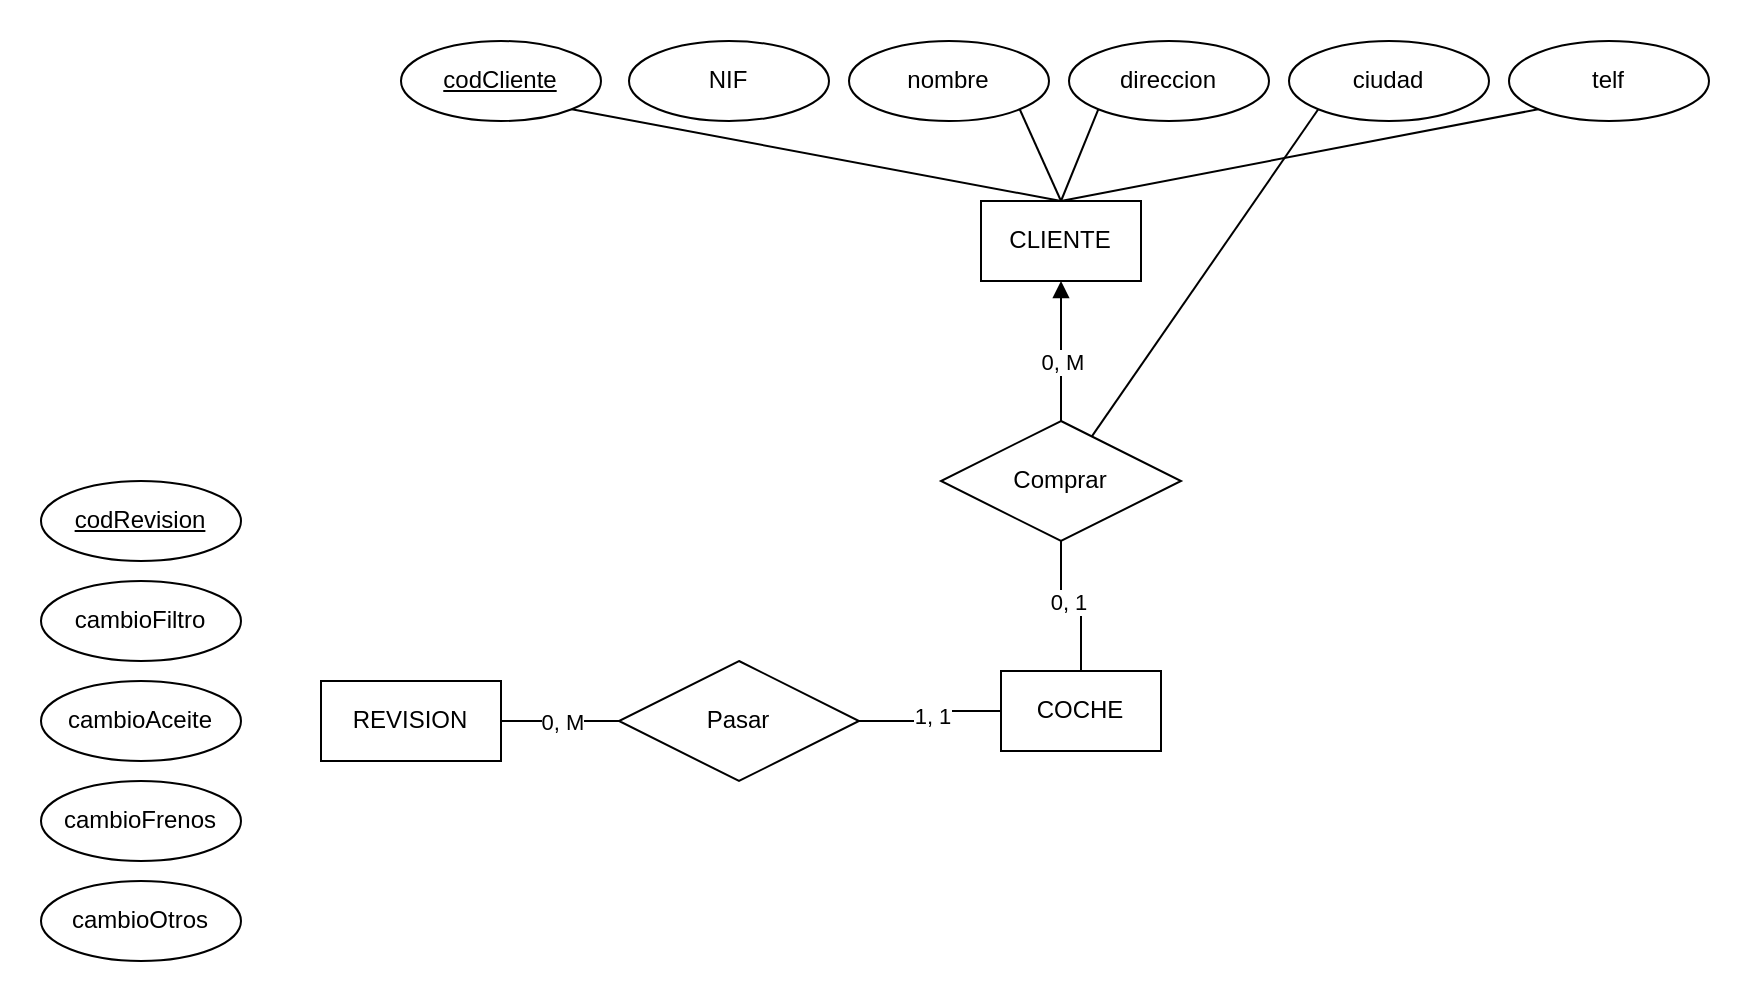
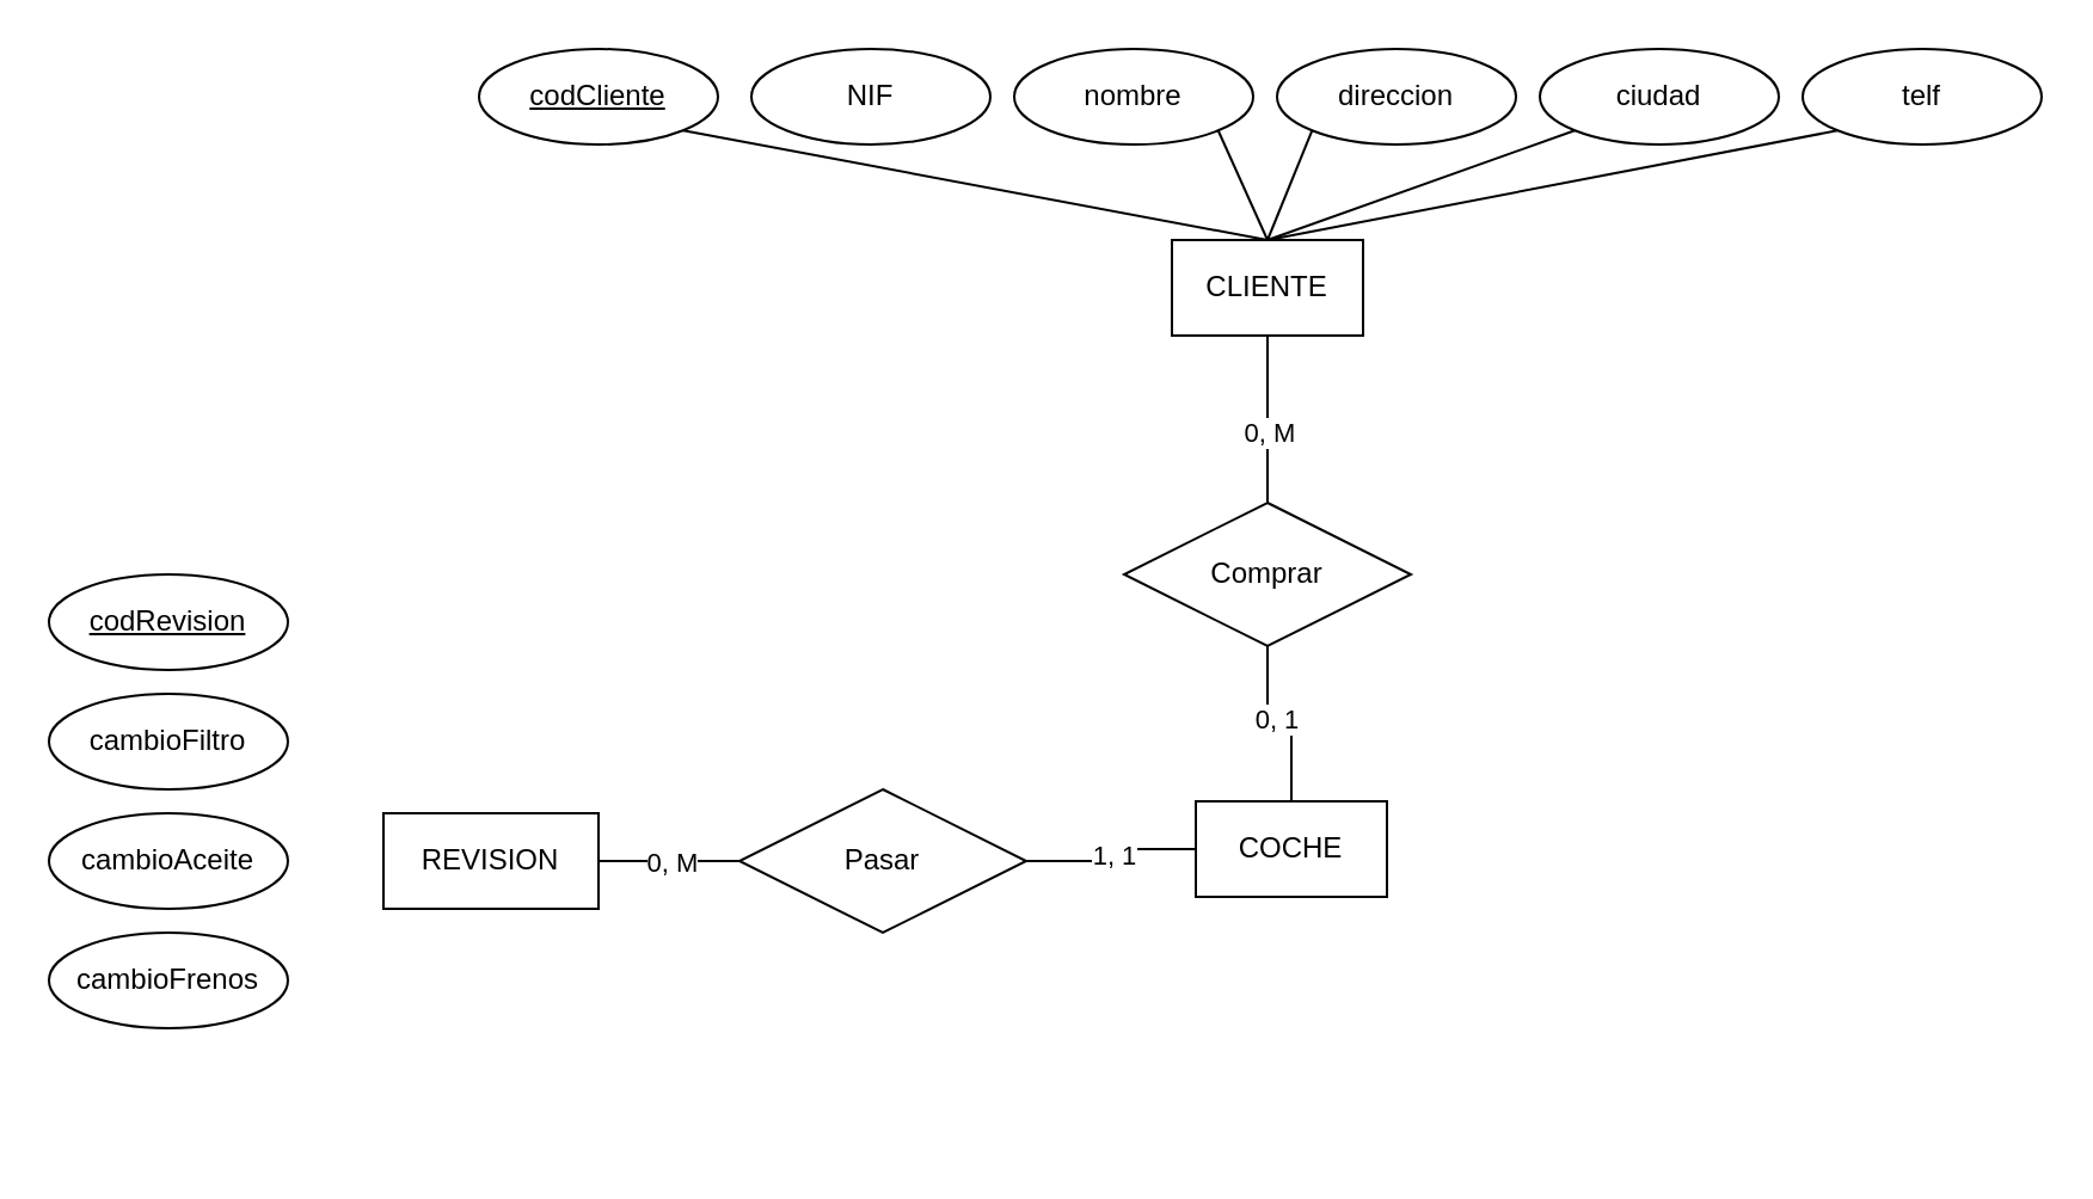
  <mxCell id="0" />
  <mxCell id="1" parent="0" />
  <mxCell id="2" value="COCHE" style="whiteSpace=wrap;html=1;align=center;" vertex="1" parent="1"><mxGeometry x="500" y="335" width="80" height="40" as="geometry" /></mxCell>
  <mxCell id="3" value="CLIENTE" style="whiteSpace=wrap;html=1;align=center;" vertex="1" parent="1"><mxGeometry x="490" y="100" width="80" height="40" as="geometry" /></mxCell>
  <mxCell id="4" value="NIF" style="ellipse;whiteSpace=wrap;html=1;align=center;" vertex="1" parent="1"><mxGeometry x="314" y="20" width="100" height="40" as="geometry" /></mxCell>
  <mxCell id="5" value="direccion" style="ellipse;whiteSpace=wrap;html=1;align=center;" vertex="1" parent="1"><mxGeometry x="534" y="20" width="100" height="40" as="geometry" /></mxCell>
  <mxCell id="6" value="nombre" style="ellipse;whiteSpace=wrap;html=1;align=center;" vertex="1" parent="1"><mxGeometry x="424" y="20" width="100" height="40" as="geometry" /></mxCell>
  <mxCell id="7" value="ciudad" style="ellipse;whiteSpace=wrap;html=1;align=center;" vertex="1" parent="1"><mxGeometry x="644" y="20" width="100" height="40" as="geometry" /></mxCell>
  <mxCell id="8" value="" style="endArrow=none;html=1;rounded=0;entryX=0.5;entryY=0;entryDx=0;entryDy=0;exitX=1;exitY=1;exitDx=0;exitDy=0;" edge="1" parent="1" source="6" target="3"><mxGeometry width="50" height="50" relative="1" as="geometry"><mxPoint x="350" y="260" as="sourcePoint" /><mxPoint x="400" y="210" as="targetPoint" /></mxGeometry></mxCell>
- <mxCell id="9" value="" style="endArrow=none;html=1;rounded=0;exitX=0;exitY=1;exitDx=0;exitDy=0;" edge="1" parent="1" source="7" target="15"><mxGeometry width="50" height="50" relative="1" as="geometry"><mxPoint x="355" y="64" as="sourcePoint" /><mxPoint x="540" y="110" as="targetPoint" /></mxGeometry></mxCell>
+ <mxCell id="9" value="" style="endArrow=none;html=1;rounded=0;exitX=0;exitY=1;exitDx=0;exitDy=0;entryX=0.5;entryY=0;entryDx=0;entryDy=0;" edge="1" parent="1" source="7" target="3"><mxGeometry width="50" height="50" relative="1" as="geometry"><mxPoint x="355" y="64" as="sourcePoint" /><mxPoint x="540" y="110" as="targetPoint" /></mxGeometry></mxCell>
  <mxCell id="10" value="" style="endArrow=none;html=1;rounded=0;exitX=0;exitY=1;exitDx=0;exitDy=0;entryX=0.5;entryY=0;entryDx=0;entryDy=0;" edge="1" parent="1" source="5" target="3"><mxGeometry width="50" height="50" relative="1" as="geometry"><mxPoint x="725" y="64" as="sourcePoint" /><mxPoint x="540" y="110" as="targetPoint" /></mxGeometry></mxCell>
  <mxCell id="11" value="telf" style="ellipse;whiteSpace=wrap;html=1;align=center;" vertex="1" parent="1"><mxGeometry x="754" y="20" width="100" height="40" as="geometry" /></mxCell>
  <mxCell id="12" value="" style="endArrow=none;html=1;rounded=0;entryX=0.5;entryY=0;entryDx=0;entryDy=0;exitX=0;exitY=1;exitDx=0;exitDy=0;" edge="1" parent="1" source="11" target="3"><mxGeometry width="50" height="50" relative="1" as="geometry"><mxPoint x="560" y="260" as="sourcePoint" /><mxPoint x="610" y="210" as="targetPoint" /></mxGeometry></mxCell>
  <mxCell id="13" value="&lt;u&gt;codCliente&lt;/u&gt;" style="ellipse;whiteSpace=wrap;html=1;align=center;" vertex="1" parent="1"><mxGeometry x="200" y="20" width="100" height="40" as="geometry" /></mxCell>
  <mxCell id="14" value="" style="endArrow=none;html=1;rounded=0;entryX=0.5;entryY=0;entryDx=0;entryDy=0;exitX=1;exitY=1;exitDx=0;exitDy=0;" edge="1" parent="1" source="13" target="3"><mxGeometry width="50" height="50" relative="1" as="geometry"><mxPoint x="560" y="260" as="sourcePoint" /><mxPoint x="610" y="210" as="targetPoint" /></mxGeometry></mxCell>
  <mxCell id="15" value="Comprar" style="shape=rhombus;perimeter=rhombusPerimeter;whiteSpace=wrap;html=1;align=center;" vertex="1" parent="1"><mxGeometry x="470" y="210" width="120" height="60" as="geometry" /></mxCell>
- <mxCell id="16" value="" style="endArrow=block;html=1;rounded=0;exitX=0.5;exitY=0;exitDx=0;exitDy=0;entryX=0.5;entryY=1;entryDx=0;entryDy=0;edgeStyle=orthogonalEdgeStyle;verticalAlign=bottom;" edge="1" parent="1" source="15" target="3"><mxGeometry relative="1" as="geometry"><mxPoint x="470" y="160" as="sourcePoint" /><mxPoint x="724" y="410" as="targetPoint" /></mxGeometry></mxCell>
+ <mxCell id="16" value="" style="endArrow=none;html=1;rounded=0;exitX=0.5;exitY=0;exitDx=0;exitDy=0;entryX=0.5;entryY=1;entryDx=0;entryDy=0;edgeStyle=orthogonalEdgeStyle;verticalAlign=bottom;" edge="1" parent="1" source="15" target="3"><mxGeometry relative="1" as="geometry"><mxPoint x="470" y="160" as="sourcePoint" /><mxPoint x="724" y="410" as="targetPoint" /></mxGeometry></mxCell>
  <mxCell id="17" value="0, M" style="edgeLabel;html=1;align=center;verticalAlign=middle;resizable=0;points=[];" vertex="1" connectable="0" parent="16"><mxGeometry x="-0.069" y="-2" relative="1" as="geometry"><mxPoint x="-2" y="3" as="offset" /></mxGeometry></mxCell>
  <mxCell id="18" value="" style="endArrow=none;html=1;rounded=0;exitX=0.5;exitY=1;exitDx=0;exitDy=0;entryX=0.5;entryY=0;entryDx=0;entryDy=0;edgeStyle=orthogonalEdgeStyle;verticalAlign=bottom;" edge="1" parent="1" source="15" target="2"><mxGeometry relative="1" as="geometry"><mxPoint x="470" y="160" as="sourcePoint" /><mxPoint x="724" y="410" as="targetPoint" /></mxGeometry></mxCell>
  <mxCell id="19" value="0, 1" style="edgeLabel;html=1;align=center;verticalAlign=middle;resizable=0;points=[];" vertex="1" connectable="0" parent="18"><mxGeometry x="0.018" y="2" relative="1" as="geometry"><mxPoint x="-2" as="offset" /></mxGeometry></mxCell>
  <mxCell id="20" value="REVISION" style="whiteSpace=wrap;html=1;align=center;" vertex="1" parent="1"><mxGeometry x="160" y="340" width="90" height="40" as="geometry" /></mxCell>
  <mxCell id="21" value="&lt;u&gt;codRevision&lt;/u&gt;" style="ellipse;whiteSpace=wrap;html=1;align=center;" vertex="1" parent="1"><mxGeometry x="20" y="240" width="100" height="40" as="geometry" /></mxCell>
  <mxCell id="22" value="Pasar" style="shape=rhombus;perimeter=rhombusPerimeter;whiteSpace=wrap;html=1;align=center;" vertex="1" parent="1"><mxGeometry x="309" y="330" width="120" height="60" as="geometry" /></mxCell>
  <mxCell id="23" value="cambioFiltro" style="ellipse;whiteSpace=wrap;html=1;align=center;" vertex="1" parent="1"><mxGeometry x="20" y="290" width="100" height="40" as="geometry" /></mxCell>
  <mxCell id="24" value="cambioAceite" style="ellipse;whiteSpace=wrap;html=1;align=center;" vertex="1" parent="1"><mxGeometry x="20" y="340" width="100" height="40" as="geometry" /></mxCell>
  <mxCell id="25" value="cambioFrenos" style="ellipse;whiteSpace=wrap;html=1;align=center;" vertex="1" parent="1"><mxGeometry x="20" y="390" width="100" height="40" as="geometry" /></mxCell>
- <mxCell id="26" value="cambioOtros" style="ellipse;whiteSpace=wrap;html=1;align=center;" vertex="1" parent="1"><mxGeometry x="20" y="440" width="100" height="40" as="geometry" /></mxCell>
  <mxCell id="27" value="" style="endArrow=none;html=1;rounded=0;exitX=1;exitY=0.5;exitDx=0;exitDy=0;entryX=0;entryY=0.5;entryDx=0;entryDy=0;edgeStyle=orthogonalEdgeStyle;verticalAlign=bottom;" edge="1" parent="1" source="20" target="22"><mxGeometry relative="1" as="geometry"><mxPoint x="350" y="290" as="sourcePoint" /><mxPoint x="604" y="540" as="targetPoint" /></mxGeometry></mxCell>
  <mxCell id="28" value="0, M" style="edgeLabel;html=1;align=center;verticalAlign=middle;resizable=0;points=[];" vertex="1" connectable="0" parent="27"><mxGeometry x="-0.207" y="4" relative="1" as="geometry"><mxPoint x="7" y="4" as="offset" /></mxGeometry></mxCell>
  <mxCell id="29" value="" style="endArrow=none;html=1;rounded=0;exitX=1;exitY=0.5;exitDx=0;exitDy=0;entryX=0;entryY=0.5;entryDx=0;entryDy=0;edgeStyle=orthogonalEdgeStyle;verticalAlign=bottom;" edge="1" parent="1" source="22" target="2"><mxGeometry relative="1" as="geometry"><mxPoint x="350" y="290" as="sourcePoint" /><mxPoint x="604" y="540" as="targetPoint" /></mxGeometry></mxCell>
  <mxCell id="30" value="1, 1" style="edgeLabel;html=1;align=center;verticalAlign=middle;resizable=0;points=[];" vertex="1" connectable="0" parent="29"><mxGeometry x="-0.036" y="-1" relative="1" as="geometry"><mxPoint y="-1" as="offset" /></mxGeometry></mxCell>
